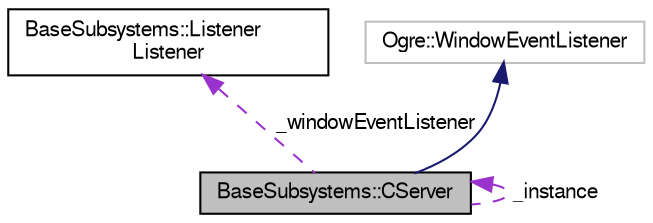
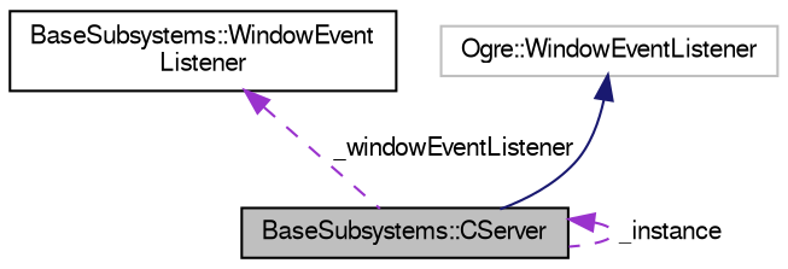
  digraph {
    node [color=black fillcolor=white fontname=FreeSans fontsize=10 shape=record style=filled]
    edge [color=darkorchid3 dir=back fontname=FreeSans fontsize=10 labelfontname=FreeSans labelfontsize=10 style=dashed]
    n1 [fillcolor=grey75 fontcolor=black height=0.2 label="BaseSubsystems::CServer" width=0.4]
-   n2 [height=0.2 label="BaseSubsystems::Listener\lListener" width=0.4]
+   n2 [height=0.2 label="BaseSubsystems::WindowEvent\lListener" width=0.4]
    n3 [color=grey75 height=0.2 label="Ogre::WindowEventListener" width=0.4]
    n1 -> n1 [label=" _instance"]
    n2 -> n1 [label=" _windowEventListener"]
    n3 -> n1 [color=midnightblue style=solid]
  }
